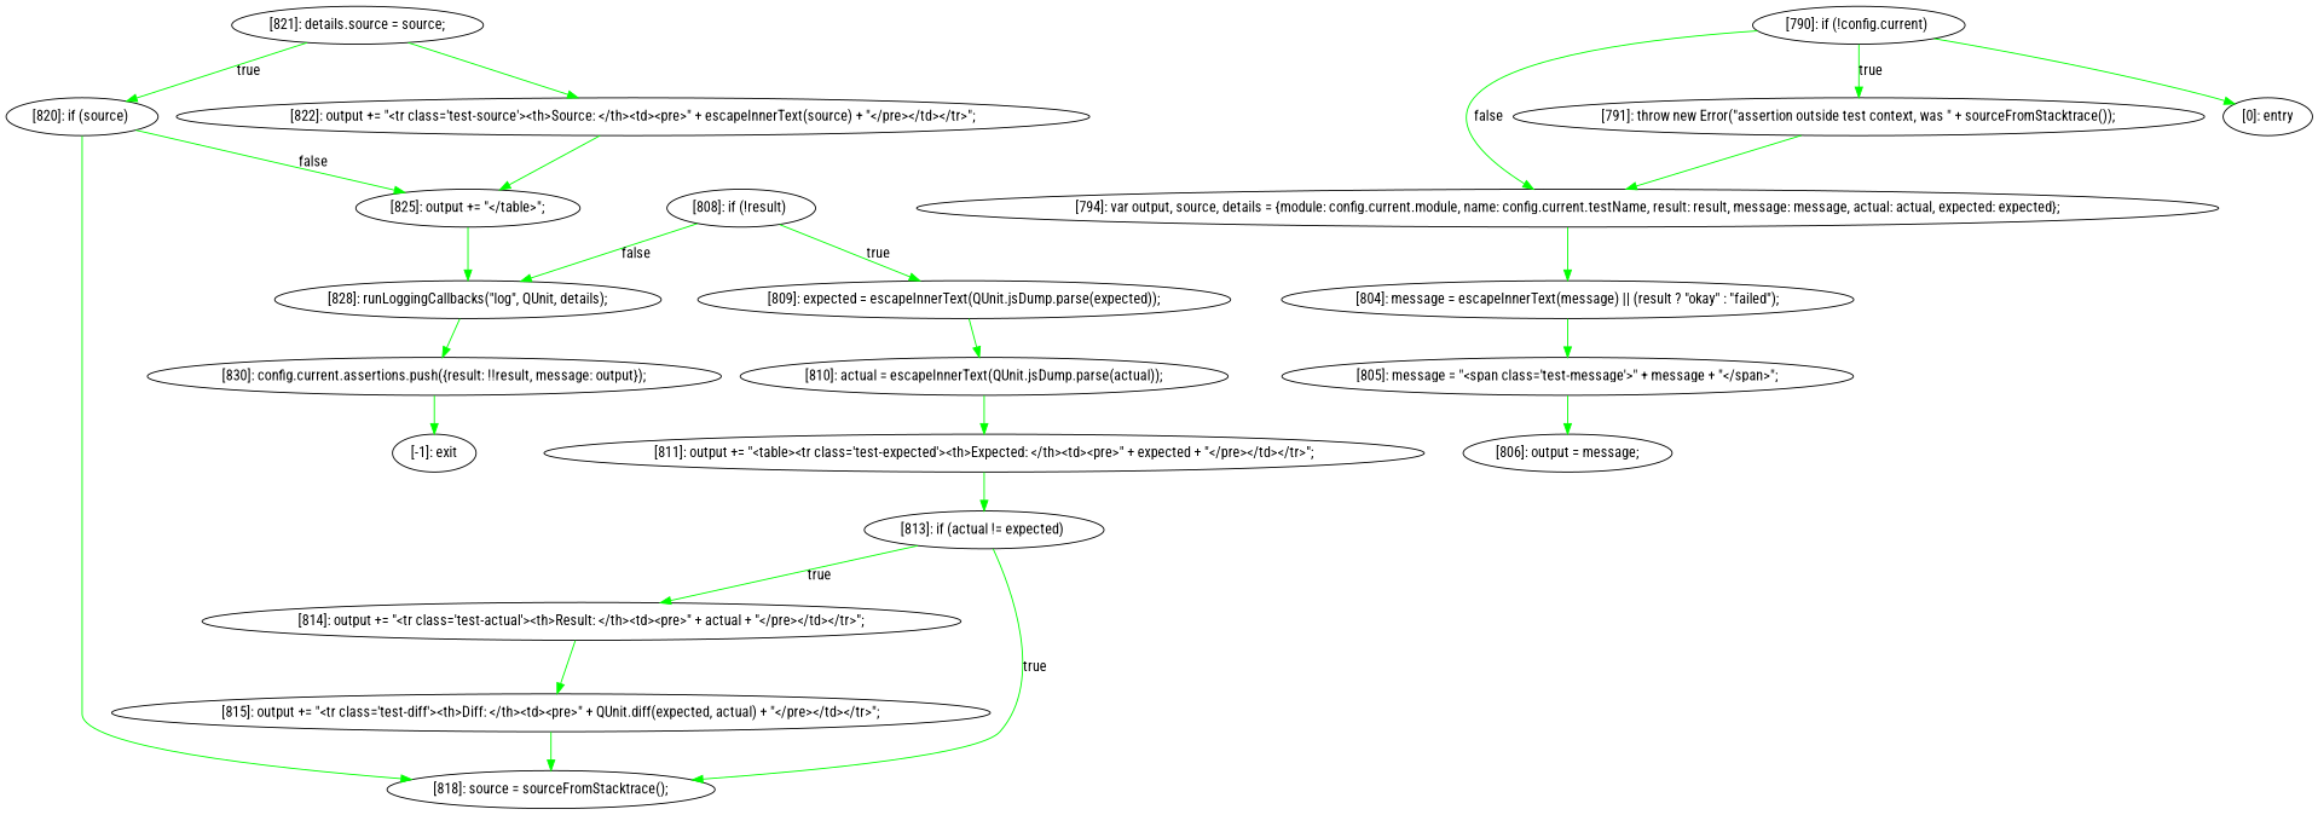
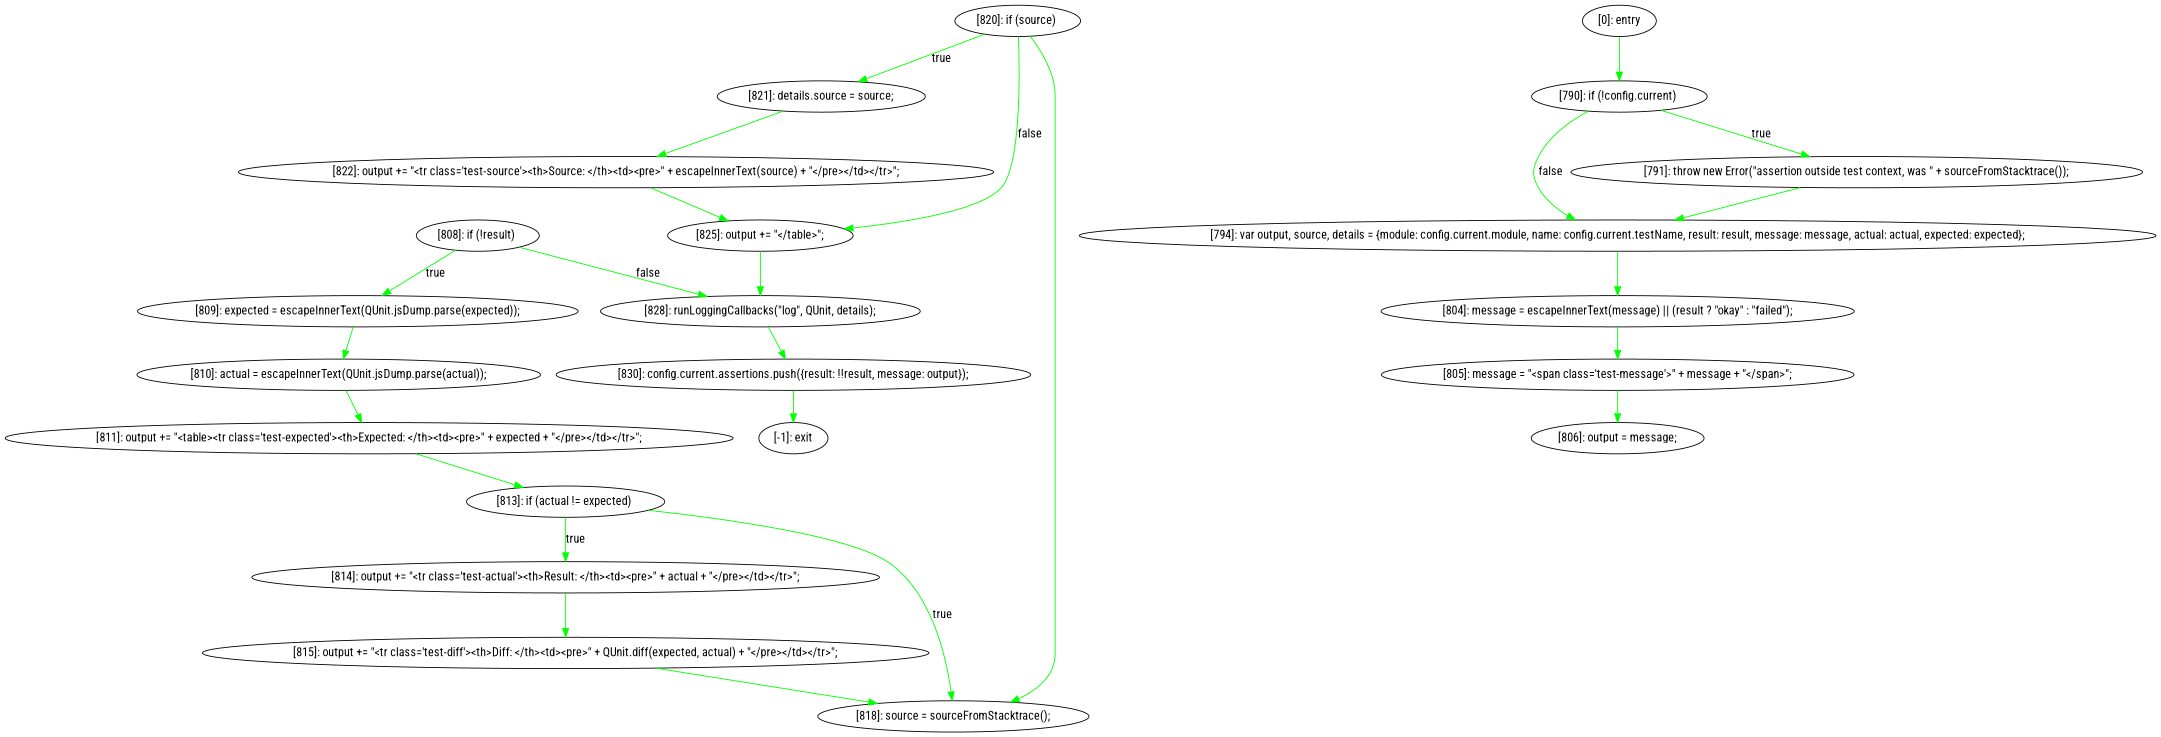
  digraph {
    fontname="Roboto Condensed"
    node [fontname="Roboto Condensed"]
    edge [color=green fontname="Roboto Condensed"]
    n1 [label="[821]: details.source = source;\n"]
    n2 [label="[822]: output += \"<tr class='test-source'><th>Source: </th><td><pre>\" + escapeInnerText(source) + \"</pre></td></tr>\";\n"]
    n3 [label="[825]: output += \"</table>\";\n"]
    n4 [label="[808]: if (!result) "]
    n5 [label="[828]: runLoggingCallbacks(\"log\", QUnit, details);\n"]
    n6 [label="[809]: expected = escapeInnerText(QUnit.jsDump.parse(expected));\n"]
    n7 [label="[830]: config.current.assertions.push({result: !!result, message: output});\n"]
    n8 [label="[810]: actual = escapeInnerText(QUnit.jsDump.parse(actual));\n"]
    n9 [label="[818]: source = sourceFromStacktrace();\n"]
    n10 [label="[820]: if (source) "]
    n11 [label="[811]: output += \"<table><tr class='test-expected'><th>Expected: </th><td><pre>\" + expected + \"</pre></td></tr>\";\n"]
    n12 [label="[813]: if (actual != expected) "]
    n13 [label="[805]: message = \"<span class='test-message'>\" + message + \"</span>\";\n"]
    n14 [label="[806]: output = message;\n"]
    n15 [label="[814]: output += \"<tr class='test-actual'><th>Result: </th><td><pre>\" + actual + \"</pre></td></tr>\";\n"]
    n16 [label="[815]: output += \"<tr class='test-diff'><th>Diff: </th><td><pre>\" + QUnit.diff(expected, actual) + \"</pre></td></tr>\";\n"]
    n17 [label="[-1]: exit"]
    n18 [label="[804]: message = escapeInnerText(message) || (result ? \"okay\" : \"failed\");\n"]
    n19 [label="[794]: var output, source, details = {module: config.current.module, name: config.current.testName, result: result, message: message, actual: actual, expected: expected};\n"]
    n20 [label="[791]: throw new Error(\"assertion outside test context, was \" + sourceFromStacktrace());\n"]
    n21 [label="[0]: entry"]
    n22 [label="[790]: if (!config.current) "]
    n1 -> n2
    n2 -> n3
    n3 -> n5
    n4 -> n5 [label=false]
    n4 -> n6 [label=true]
    n5 -> n7
    n6 -> n8
    n7 -> n17
    n8 -> n11
-   n1 -> n10 [label=true]
+   n10 -> n1 [label=true]
    n10 -> n3 [label=false]
    n10 -> n9
    n11 -> n12
    n12 -> n9 [label=true]
    n12 -> n15 [label=true]
    n13 -> n14
    n15 -> n16
    n16 -> n9
    n18 -> n13
    n19 -> n18
    n20 -> n19
-   n22 -> n21
+   n21 -> n22
    n22 -> n19 [label=false]
    n22 -> n20 [label=true]
  }
